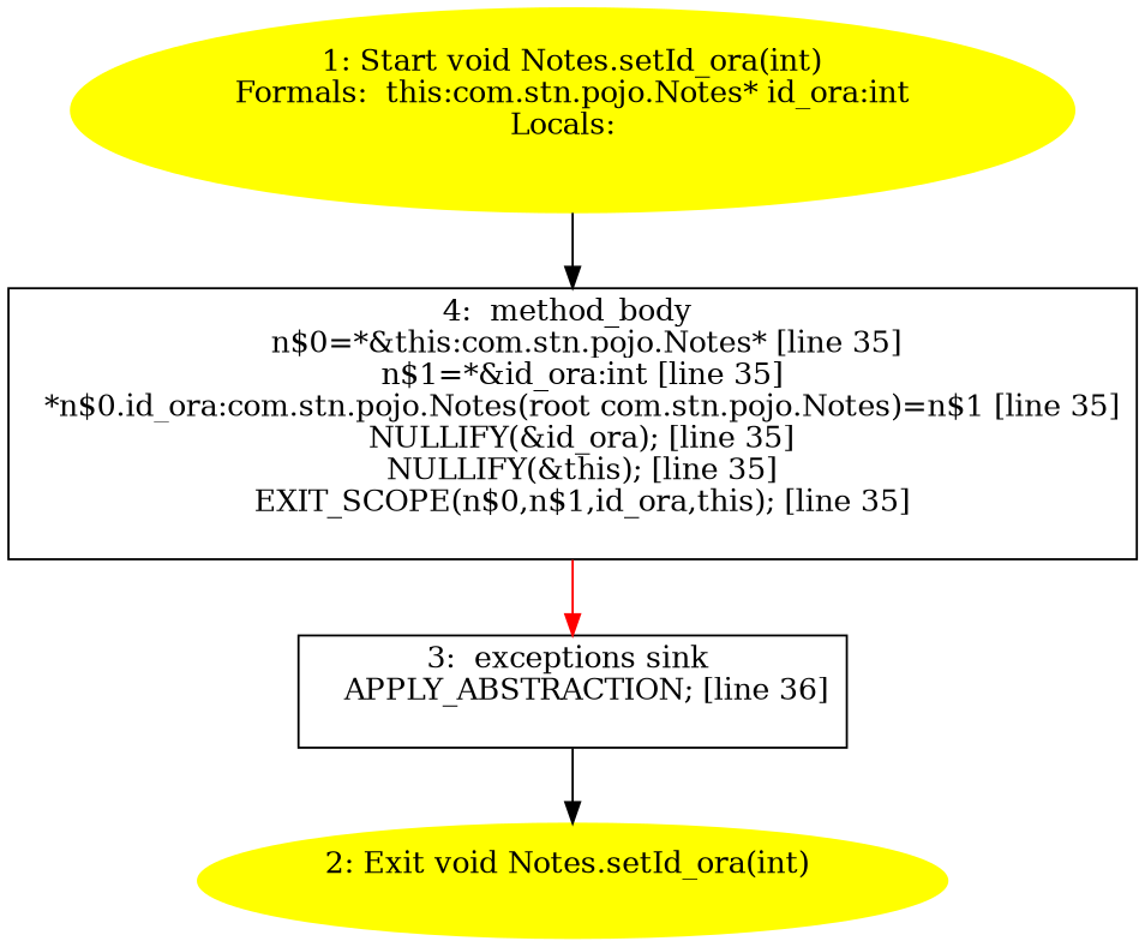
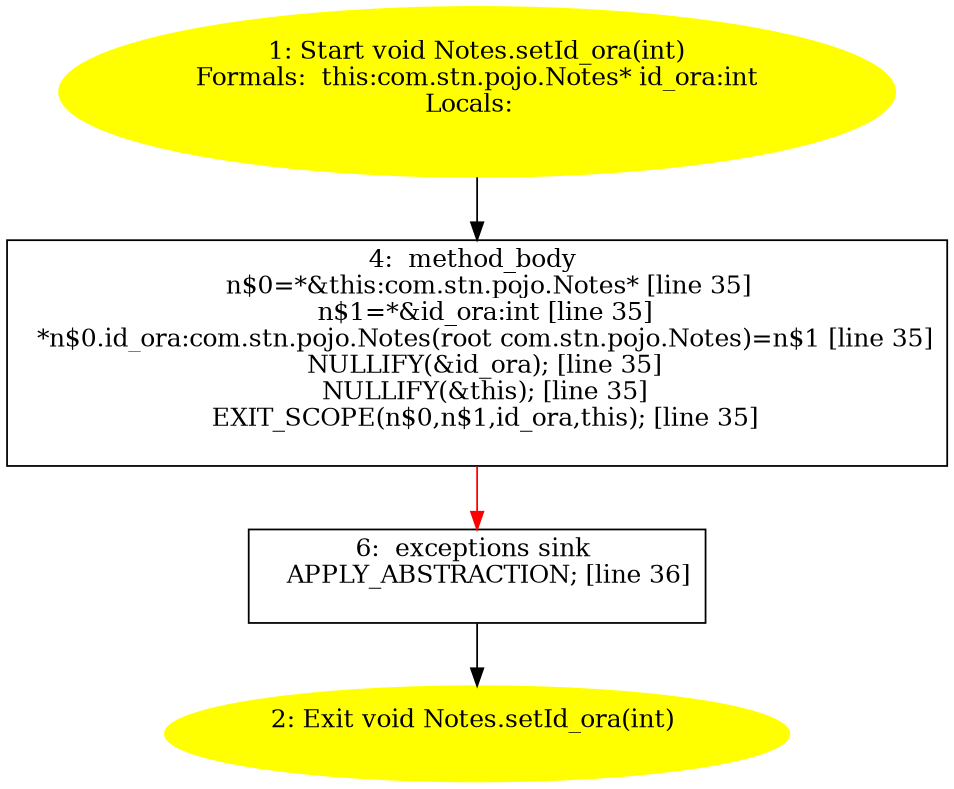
  digraph {
    n1 [color=yellow label="1: Start void Notes.setId_ora(int)\nFormals:  this:com.stn.pojo.Notes* id_ora:int\nLocals:  \n  " style=filled]
    n2 [label="4:  method_body \n   n$0=*&this:com.stn.pojo.Notes* [line 35]\n  n$1=*&id_ora:int [line 35]\n  *n$0.id_ora:com.stn.pojo.Notes(root com.stn.pojo.Notes)=n$1 [line 35]\n  NULLIFY(&id_ora); [line 35]\n  NULLIFY(&this); [line 35]\n  EXIT_SCOPE(n$0,n$1,id_ora,this); [line 35]\n " shape=box]
-   n3 [label="3:  exceptions sink \n   APPLY_ABSTRACTION; [line 36]\n " shape=box]
+   n3 [label="6:  exceptions sink \n   APPLY_ABSTRACTION; [line 36]\n " shape=box]
    n4 [color=yellow label="2: Exit void Notes.setId_ora(int) \n  " style=filled]
    n1 -> n2
    n2 -> n3 [color=red]
    n3 -> n4
  }
